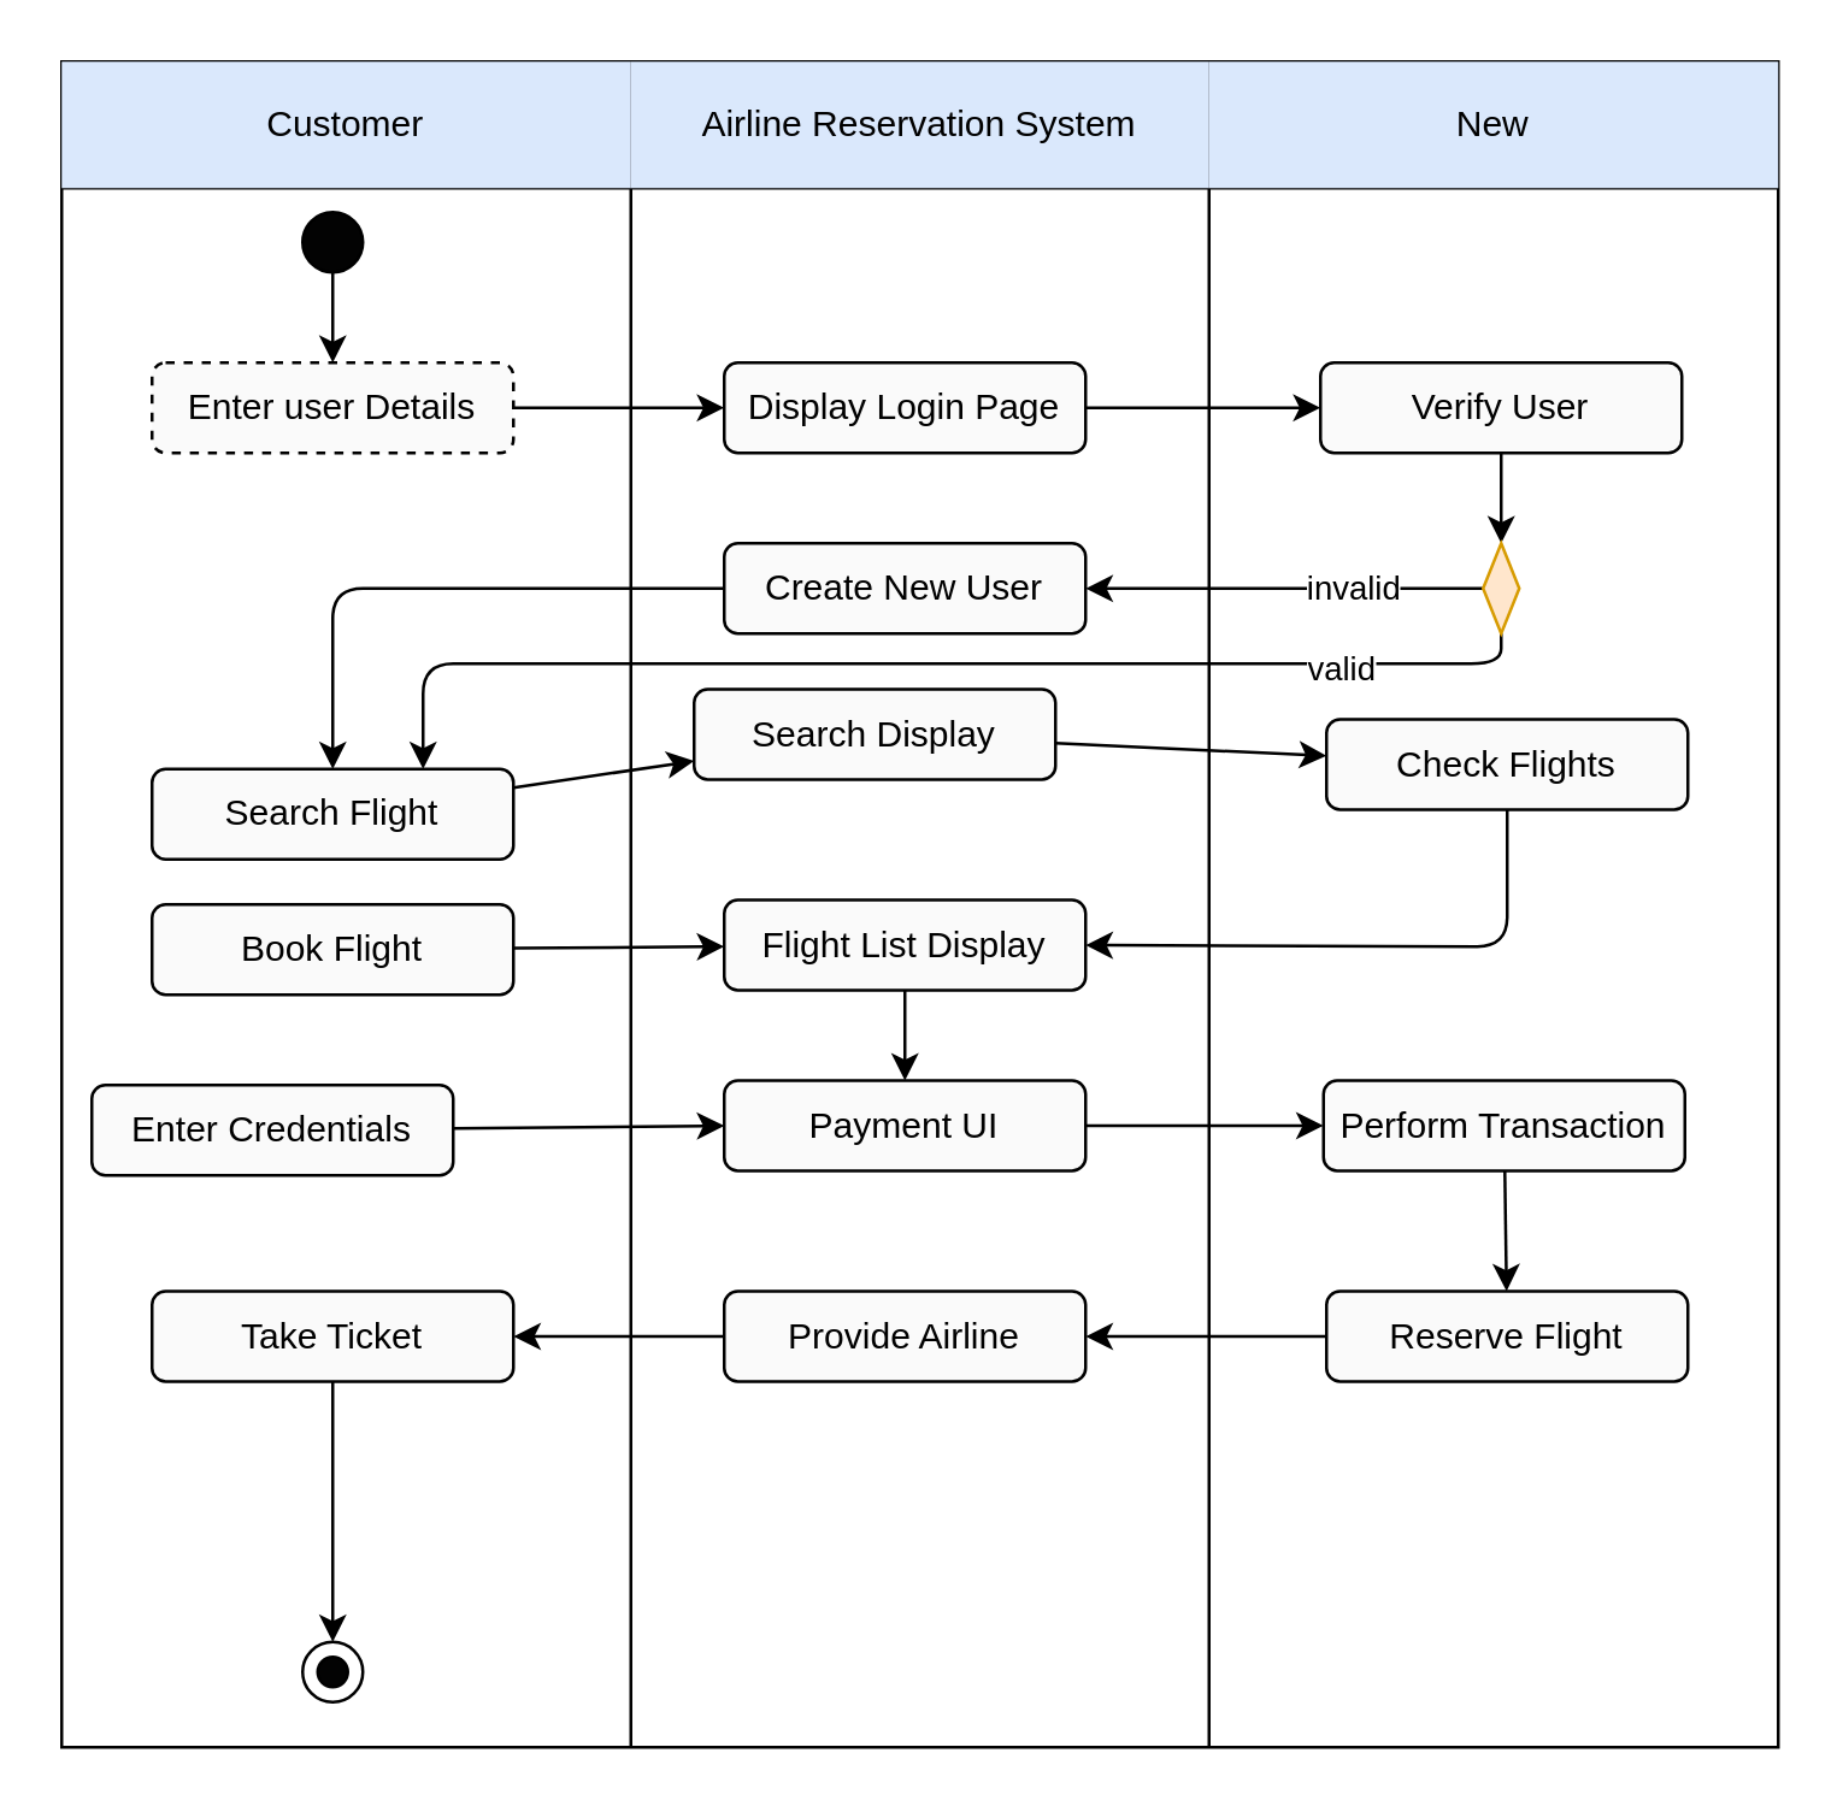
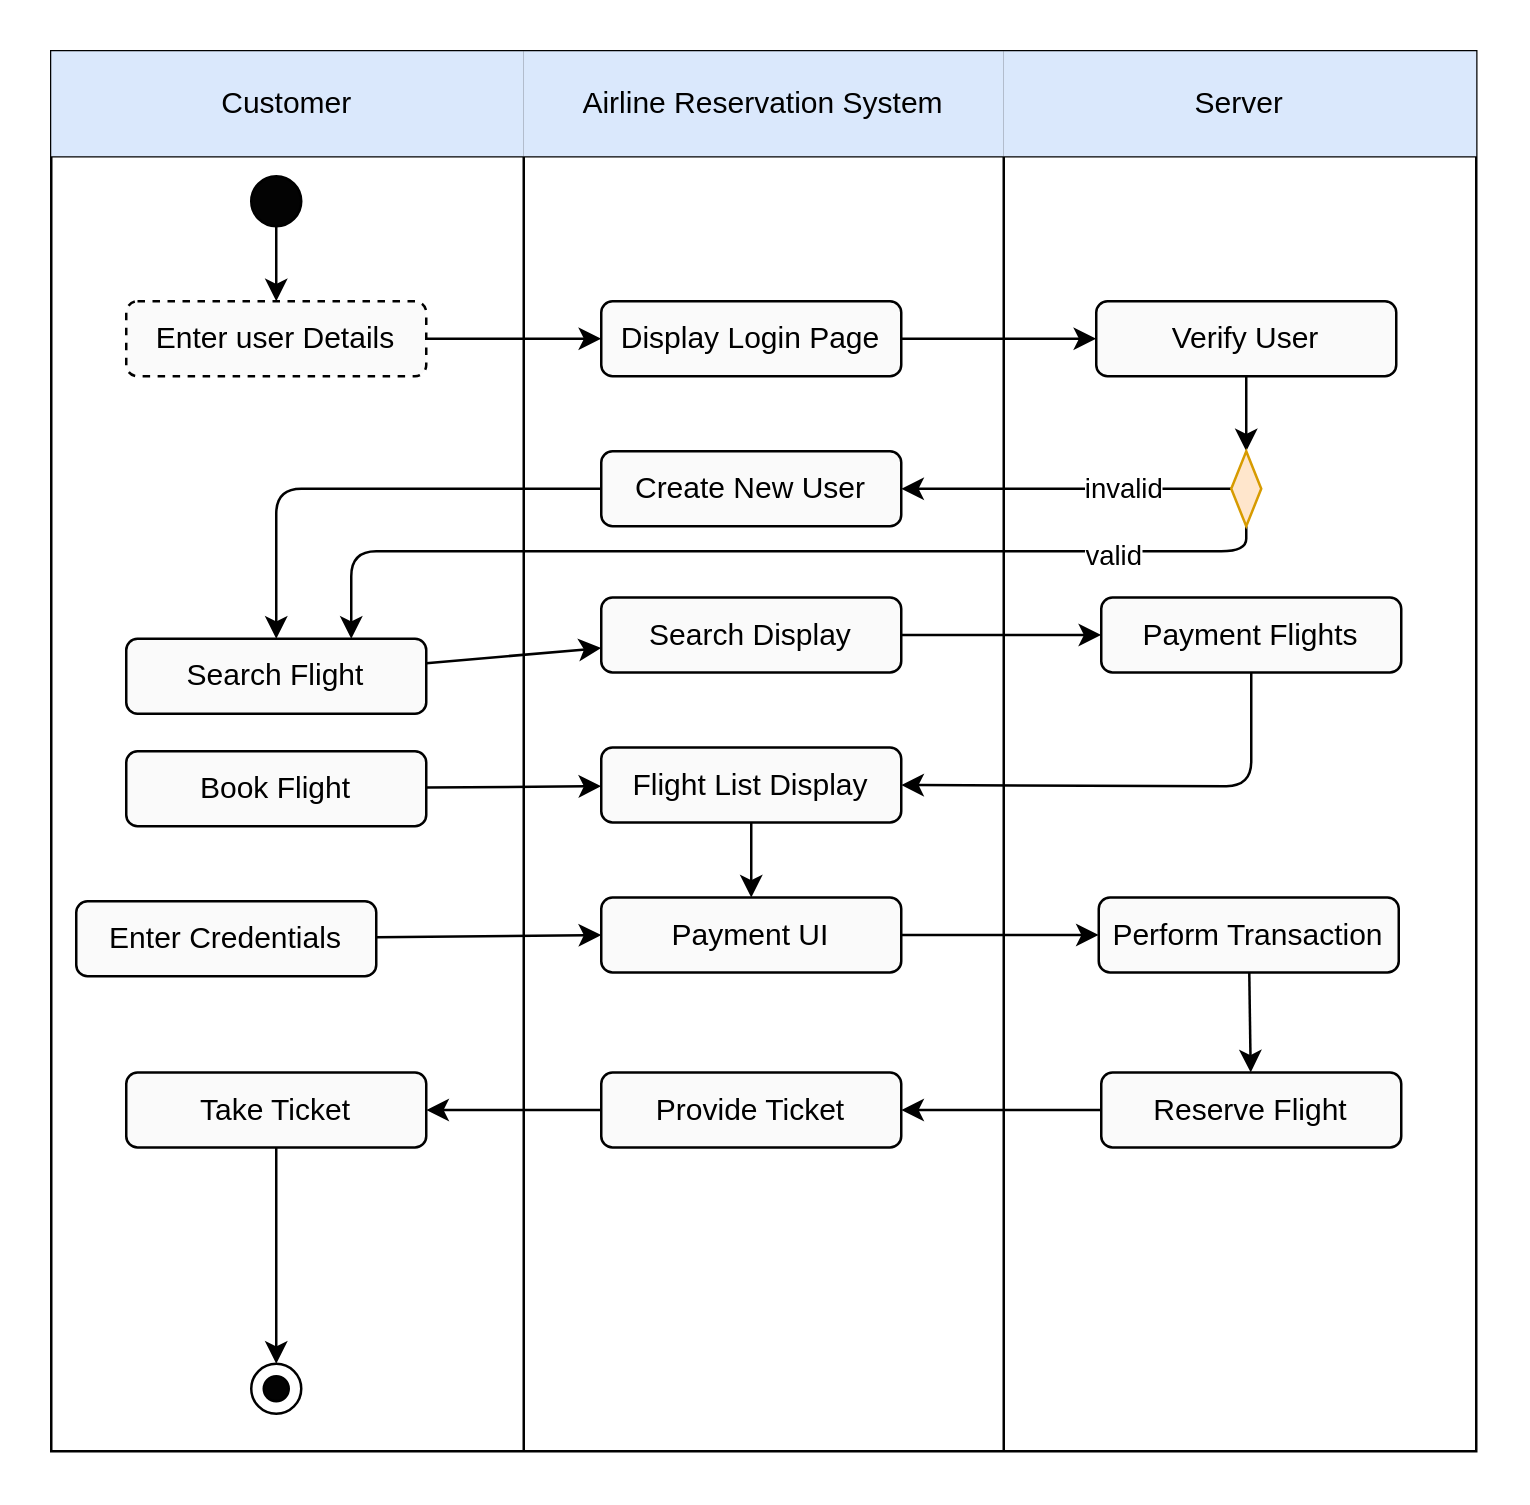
  <mxCell id="0" />
  <mxCell id="1" parent="0" />
  <mxCell id="2" value="" style="shape=table;html=1;whiteSpace=wrap;startSize=0;container=1;collapsible=0;childLayout=tableLayout;" parent="1" vertex="1"><mxGeometry x="20" y="20" width="570" height="560" as="geometry" /></mxCell>
  <mxCell id="3" value="" style="shape=tableRow;horizontal=0;startSize=0;swimlaneHead=0;swimlaneBody=0;top=0;left=0;bottom=0;right=0;collapsible=0;dropTarget=0;fillColor=none;points=[[0,0.5],[1,0.5]];portConstraint=eastwest;" parent="2" vertex="1"><mxGeometry width="570" height="42" as="geometry" /></mxCell>
  <mxCell id="4" value="Customer" style="shape=partialRectangle;html=1;whiteSpace=wrap;connectable=0;fillColor=#dae8fc;top=0;left=0;bottom=0;right=0;overflow=hidden;strokeColor=#6c8ebf;" parent="3" vertex="1"><mxGeometry width="189" height="42" as="geometry"><mxRectangle width="189" height="42" as="alternateBounds" /></mxGeometry></mxCell>
  <mxCell id="5" value="Airline Reservation System" style="shape=partialRectangle;html=1;whiteSpace=wrap;connectable=0;fillColor=#dae8fc;top=0;left=0;bottom=0;right=0;overflow=hidden;strokeColor=#6c8ebf;" parent="3" vertex="1"><mxGeometry x="189" width="192" height="42" as="geometry"><mxRectangle width="192" height="42" as="alternateBounds" /></mxGeometry></mxCell>
- <mxCell id="6" value="New" style="shape=partialRectangle;html=1;whiteSpace=wrap;connectable=0;fillColor=#dae8fc;top=0;left=0;bottom=0;right=0;overflow=hidden;strokeColor=#6c8ebf;" parent="3" vertex="1"><mxGeometry x="381" width="189" height="42" as="geometry"><mxRectangle width="189" height="42" as="alternateBounds" /></mxGeometry></mxCell>
+ <mxCell id="6" value="Server" style="shape=partialRectangle;html=1;whiteSpace=wrap;connectable=0;fillColor=#dae8fc;top=0;left=0;bottom=0;right=0;overflow=hidden;strokeColor=#6c8ebf;" parent="3" vertex="1"><mxGeometry x="381" width="189" height="42" as="geometry"><mxRectangle width="189" height="42" as="alternateBounds" /></mxGeometry></mxCell>
  <mxCell id="7" value="" style="shape=tableRow;horizontal=0;startSize=0;swimlaneHead=0;swimlaneBody=0;top=0;left=0;bottom=0;right=0;collapsible=0;dropTarget=0;fillColor=none;points=[[0,0.5],[1,0.5]];portConstraint=eastwest;" parent="2" vertex="1"><mxGeometry y="42" width="570" height="518" as="geometry" /></mxCell>
  <mxCell id="8" value="" style="shape=partialRectangle;html=1;whiteSpace=wrap;connectable=0;fillColor=none;top=0;left=0;bottom=0;right=0;overflow=hidden;" parent="7" vertex="1"><mxGeometry width="189" height="518" as="geometry"><mxRectangle width="189" height="518" as="alternateBounds" /></mxGeometry></mxCell>
  <mxCell id="9" value="" style="shape=partialRectangle;html=1;whiteSpace=wrap;connectable=0;fillColor=none;top=0;left=0;bottom=0;right=0;overflow=hidden;" parent="7" vertex="1"><mxGeometry x="189" width="192" height="518" as="geometry"><mxRectangle width="192" height="518" as="alternateBounds" /></mxGeometry></mxCell>
  <mxCell id="10" value="" style="shape=partialRectangle;html=1;whiteSpace=wrap;connectable=0;fillColor=none;top=0;left=0;bottom=0;right=0;overflow=hidden;pointerEvents=1;" parent="7" vertex="1"><mxGeometry x="381" width="189" height="518" as="geometry"><mxRectangle width="189" height="518" as="alternateBounds" /></mxGeometry></mxCell>
  <mxCell id="11" style="edgeStyle=none;html=1;" edge="1" parent="1" source="12" target="14"><mxGeometry relative="1" as="geometry" /></mxCell>
  <mxCell id="12" value="" style="ellipse;whiteSpace=wrap;html=1;fillColor=#030303;" parent="1" vertex="1"><mxGeometry x="100" y="70" width="20" height="20" as="geometry" /></mxCell>
  <mxCell id="13" style="edgeStyle=none;html=1;" edge="1" parent="1" source="14" target="16"><mxGeometry relative="1" as="geometry" /></mxCell>
  <mxCell id="14" value="Enter user Details" style="whiteSpace=wrap;html=1;fillColor=#FAFAFA;rounded=1;dashed=1;" parent="1" vertex="1"><mxGeometry x="50" y="120" width="120" height="30" as="geometry" /></mxCell>
  <mxCell id="15" style="edgeStyle=none;html=1;entryX=0;entryY=0.5;entryDx=0;entryDy=0;" edge="1" parent="1" source="16" target="22"><mxGeometry relative="1" as="geometry" /></mxCell>
  <mxCell id="16" value="Display Login Page" style="whiteSpace=wrap;html=1;fillColor=#FAFAFA;rounded=1;" parent="1" vertex="1"><mxGeometry x="240" y="120" width="120" height="30" as="geometry" /></mxCell>
  <mxCell id="17" style="edgeStyle=none;html=1;" edge="1" parent="1" source="18" target="31"><mxGeometry relative="1" as="geometry" /></mxCell>
- <mxCell id="18" value="Search Display" style="whiteSpace=wrap;html=1;fillColor=#FAFAFA;rounded=1;" parent="1" vertex="1"><mxGeometry x="230" y="228.5" width="120" height="30" as="geometry" /></mxCell>
+ <mxCell id="18" value="Search Display" style="whiteSpace=wrap;html=1;fillColor=#FAFAFA;rounded=1;" parent="1" vertex="1"><mxGeometry x="240" y="238.5" width="120" height="30" as="geometry" /></mxCell>
  <mxCell id="19" style="edgeStyle=none;html=1;" edge="1" parent="1" source="20" target="18"><mxGeometry relative="1" as="geometry" /></mxCell>
  <mxCell id="20" value="Search Flight" style="whiteSpace=wrap;html=1;fillColor=#FAFAFA;rounded=1;" parent="1" vertex="1"><mxGeometry x="50" y="255" width="120" height="30" as="geometry" /></mxCell>
  <mxCell id="21" style="edgeStyle=none;html=1;" edge="1" parent="1" source="22" target="27"><mxGeometry relative="1" as="geometry" /></mxCell>
  <mxCell id="22" value="Verify User" style="whiteSpace=wrap;html=1;fillColor=#FAFAFA;rounded=1;" vertex="1" parent="1"><mxGeometry x="438" y="120" width="120" height="30" as="geometry" /></mxCell>
  <mxCell id="23" style="edgeStyle=none;html=1;entryX=1;entryY=0.5;entryDx=0;entryDy=0;" edge="1" parent="1" source="27" target="29"><mxGeometry relative="1" as="geometry" /></mxCell>
  <mxCell id="24" value="invalid" style="edgeLabel;html=1;align=center;verticalAlign=middle;resizable=0;points=[];" vertex="1" connectable="0" parent="23"><mxGeometry x="-0.489" y="-1" relative="1" as="geometry"><mxPoint x="-10" as="offset" /></mxGeometry></mxCell>
  <mxCell id="25" style="edgeStyle=none;html=1;entryX=0.75;entryY=0;entryDx=0;entryDy=0;" edge="1" parent="1" source="27" target="20"><mxGeometry relative="1" as="geometry"><Array as="points"><mxPoint x="498" y="220" /><mxPoint x="140" y="220" /></Array></mxGeometry></mxCell>
  <mxCell id="26" value="valid" style="edgeLabel;html=1;align=center;verticalAlign=middle;resizable=0;points=[];" vertex="1" connectable="0" parent="25"><mxGeometry x="-0.67" y="1" relative="1" as="geometry"><mxPoint x="2" as="offset" /></mxGeometry></mxCell>
  <mxCell id="27" value="" style="rhombus;whiteSpace=wrap;html=1;fillColor=#ffe6cc;strokeColor=#d79b00;" vertex="1" parent="1"><mxGeometry x="492" y="180" width="12" height="30" as="geometry" /></mxCell>
  <mxCell id="28" style="edgeStyle=none;html=1;entryX=0.5;entryY=0;entryDx=0;entryDy=0;" edge="1" parent="1" source="29" target="20"><mxGeometry relative="1" as="geometry"><Array as="points"><mxPoint x="110" y="195" /></Array></mxGeometry></mxCell>
  <mxCell id="29" value="Create New User" style="whiteSpace=wrap;html=1;fillColor=#FAFAFA;rounded=1;" vertex="1" parent="1"><mxGeometry x="240" y="180" width="120" height="30" as="geometry" /></mxCell>
  <mxCell id="30" style="edgeStyle=none;html=1;entryX=1;entryY=0.5;entryDx=0;entryDy=0;" edge="1" parent="1" source="31" target="33"><mxGeometry relative="1" as="geometry"><Array as="points"><mxPoint x="500" y="314" /></Array></mxGeometry></mxCell>
- <mxCell id="31" value="Check Flights" style="whiteSpace=wrap;html=1;fillColor=#FAFAFA;rounded=1;" vertex="1" parent="1"><mxGeometry x="440" y="238.5" width="120" height="30" as="geometry" /></mxCell>
+ <mxCell id="31" value="Payment Flights" style="whiteSpace=wrap;html=1;fillColor=#FAFAFA;rounded=1;" vertex="1" parent="1"><mxGeometry x="440" y="238.5" width="120" height="30" as="geometry" /></mxCell>
  <mxCell id="32" style="edgeStyle=none;html=1;" edge="1" parent="1" source="33" target="39"><mxGeometry relative="1" as="geometry" /></mxCell>
  <mxCell id="33" value="Flight List Display" style="whiteSpace=wrap;html=1;fillColor=#FAFAFA;rounded=1;" vertex="1" parent="1"><mxGeometry x="240" y="298.5" width="120" height="30" as="geometry" /></mxCell>
  <mxCell id="34" style="edgeStyle=none;html=1;" edge="1" parent="1" source="35" target="33"><mxGeometry relative="1" as="geometry" /></mxCell>
  <mxCell id="35" value="Book Flight" style="whiteSpace=wrap;html=1;fillColor=#FAFAFA;rounded=1;" vertex="1" parent="1"><mxGeometry x="50" y="300" width="120" height="30" as="geometry" /></mxCell>
  <mxCell id="36" style="edgeStyle=none;html=1;" edge="1" parent="1" source="37" target="43"><mxGeometry relative="1" as="geometry" /></mxCell>
  <mxCell id="37" value="Reserve Flight" style="whiteSpace=wrap;html=1;fillColor=#FAFAFA;rounded=1;" vertex="1" parent="1"><mxGeometry x="440" y="428.5" width="120" height="30" as="geometry" /></mxCell>
  <mxCell id="38" style="edgeStyle=none;html=1;entryX=0;entryY=0.5;entryDx=0;entryDy=0;" edge="1" parent="1" source="39" target="49"><mxGeometry relative="1" as="geometry" /></mxCell>
  <mxCell id="39" value="Payment UI" style="whiteSpace=wrap;html=1;fillColor=#FAFAFA;rounded=1;" vertex="1" parent="1"><mxGeometry x="240" y="358.5" width="120" height="30" as="geometry" /></mxCell>
  <mxCell id="40" style="edgeStyle=none;html=1;entryX=0;entryY=0.5;entryDx=0;entryDy=0;" edge="1" parent="1" source="41" target="39"><mxGeometry relative="1" as="geometry" /></mxCell>
  <mxCell id="41" value="Enter Credentials" style="whiteSpace=wrap;html=1;fillColor=#FAFAFA;rounded=1;" vertex="1" parent="1"><mxGeometry x="30" y="360" width="120" height="30" as="geometry" /></mxCell>
  <mxCell id="42" style="edgeStyle=none;html=1;" edge="1" parent="1" source="43" target="45"><mxGeometry relative="1" as="geometry" /></mxCell>
- <mxCell id="43" value="Provide Airline" style="whiteSpace=wrap;html=1;fillColor=#FAFAFA;rounded=1;" vertex="1" parent="1"><mxGeometry x="240" y="428.5" width="120" height="30" as="geometry" /></mxCell>
+ <mxCell id="43" value="Provide Ticket" style="whiteSpace=wrap;html=1;fillColor=#FAFAFA;rounded=1;" vertex="1" parent="1"><mxGeometry x="240" y="428.5" width="120" height="30" as="geometry" /></mxCell>
  <mxCell id="44" style="edgeStyle=none;html=1;entryX=0.5;entryY=0;entryDx=0;entryDy=0;" edge="1" parent="1" source="45" target="47"><mxGeometry relative="1" as="geometry" /></mxCell>
  <mxCell id="45" value="Take Ticket" style="whiteSpace=wrap;html=1;fillColor=#FAFAFA;rounded=1;" vertex="1" parent="1"><mxGeometry x="50" y="428.5" width="120" height="30" as="geometry" /></mxCell>
  <mxCell id="46" value="" style="ellipse;whiteSpace=wrap;html=1;fillColor=#030303;" vertex="1" parent="1"><mxGeometry x="105" y="550" width="10" height="10" as="geometry" /></mxCell>
  <mxCell id="47" value="" style="ellipse;whiteSpace=wrap;html=1;fillColor=none;" vertex="1" parent="1"><mxGeometry x="100" y="545" width="20" height="20" as="geometry" /></mxCell>
  <mxCell id="48" style="edgeStyle=none;html=1;" edge="1" parent="1" source="49" target="37"><mxGeometry relative="1" as="geometry" /></mxCell>
  <mxCell id="49" value="Perform Transaction" style="whiteSpace=wrap;html=1;fillColor=#FAFAFA;rounded=1;" vertex="1" parent="1"><mxGeometry x="439" y="358.5" width="120" height="30" as="geometry" /></mxCell>
